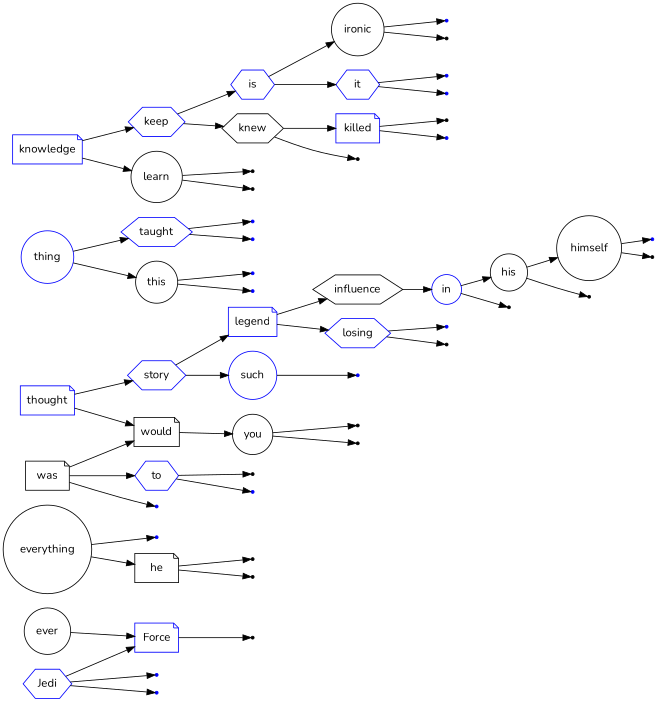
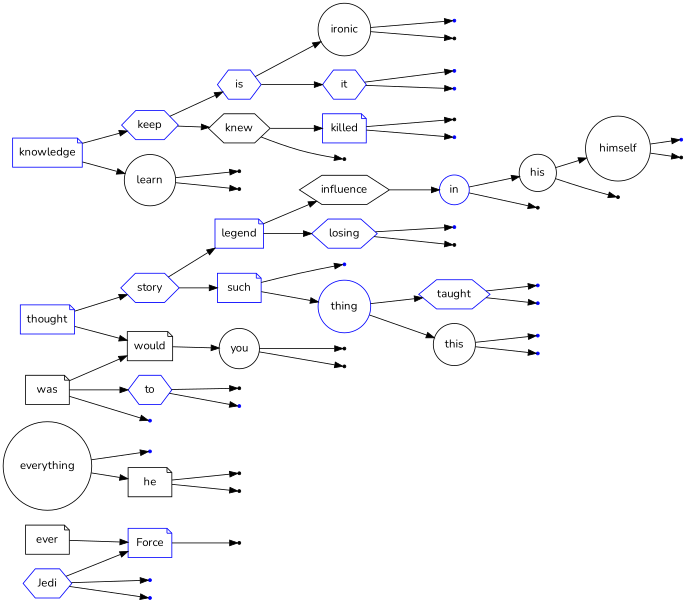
  digraph {
    fontname=Nunito
    rankdir=LR
    node [color=blue fontname=Nunito shape=point]
    edge [fontname=Nunito]
-   ever [color=black shape=circle]
+   ever [color=black shape=note]
    Force [shape=note]
    null36 [color=black]
    Jedi [shape=hexagon]
    null37
    null38
    everything [color=black shape=circle]
    null39
    he [color=black shape=note]
    thought [shape=note]
    story [shape=hexagon]
    would [color=black shape=note]
    null40 [color=black]
    null41 [color=black]
    legend [shape=note]
-   such [shape=circle]
+   such [shape=note]
    you [color=black shape=circle]
    influence [color=black shape=hexagon]
    losing [shape=hexagon]
    null57
    thing [shape=circle]
    in [shape=circle]
    null55
    null56 [color=black]
    his [color=black shape=circle]
    null45 [color=black]
    knowledge [shape=note]
    keep [shape=hexagon]
    learn [color=black shape=circle]
    himself [color=black shape=circle]
    null44 [color=black]
    null42
    null43 [color=black]
    is [shape=hexagon]
    knew [color=black shape=hexagon]
    null53 [color=black]
    null54 [color=black]
    ironic [color=black shape=circle]
    it [shape=hexagon]
    killed [shape=note]
    null52 [color=black]
    null46
    null47 [color=black]
    null48
    null49
    null50 [color=black]
    null51
    taught [shape=hexagon]
    this [color=black shape=circle]
    null58
    null59
    null60
    null61
    was [color=black shape=note]
    to [shape=hexagon]
    null64
    null65 [color=black]
    null66 [color=black]
    null62 [color=black]
    null63
    ever -> Force
    Force -> null36
    Jedi -> Force
    Jedi -> null37
    Jedi -> null38
    everything -> null39
    everything -> he
    he -> null40
    he -> null41
    thought -> story
    thought -> would
    story -> legend
    story -> such
    would -> you
    legend -> influence
    legend -> losing
    such -> null57
+   such -> thing
    you -> null65
    you -> null66
    influence -> in
    losing -> null55
    losing -> null56
    thing -> taught
    thing -> this
    in -> his
    in -> null45
    his -> himself
    his -> null44
    knowledge -> keep
    knowledge -> learn
    keep -> is
    keep -> knew
    learn -> null53
    learn -> null54
    himself -> null42
    himself -> null43
    is -> ironic
    is -> it
    knew -> killed
    knew -> null52
    ironic -> null46
    ironic -> null47
    it -> null48
    it -> null49
    killed -> null50
    killed -> null51
    taught -> null58
    taught -> null59
    this -> null60
    this -> null61
    was -> would
    was -> to
    was -> null64
    to -> null62
    to -> null63
  }
